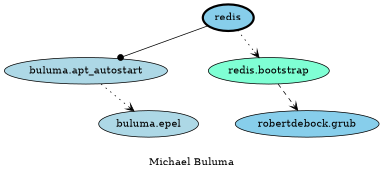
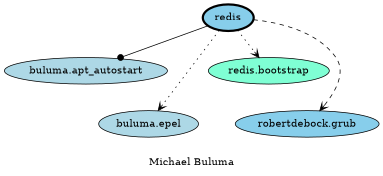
  digraph {
    label="Michael Buluma"
    node [fillcolor=skyblue style=filled]
    edge [arrowhead=vee style=dotted]
    redis [penwidth=3]
    "buluma.apt_autostart" [fillcolor=lightblue]
    n3 [fillcolor=aquamarine label="redis.bootstrap"]
    "buluma.epel" [fillcolor=lightblue]
    "robertdebock.grub"
    redis -> "buluma.apt_autostart" [arrowhead=dot style=solid]
    redis -> n3
-   "buluma.apt_autostart" -> "buluma.epel"
-   n3 -> "robertdebock.grub" [style=dashed]
+   redis -> "buluma.epel"
+   redis -> "robertdebock.grub" [style=dashed]
  }
